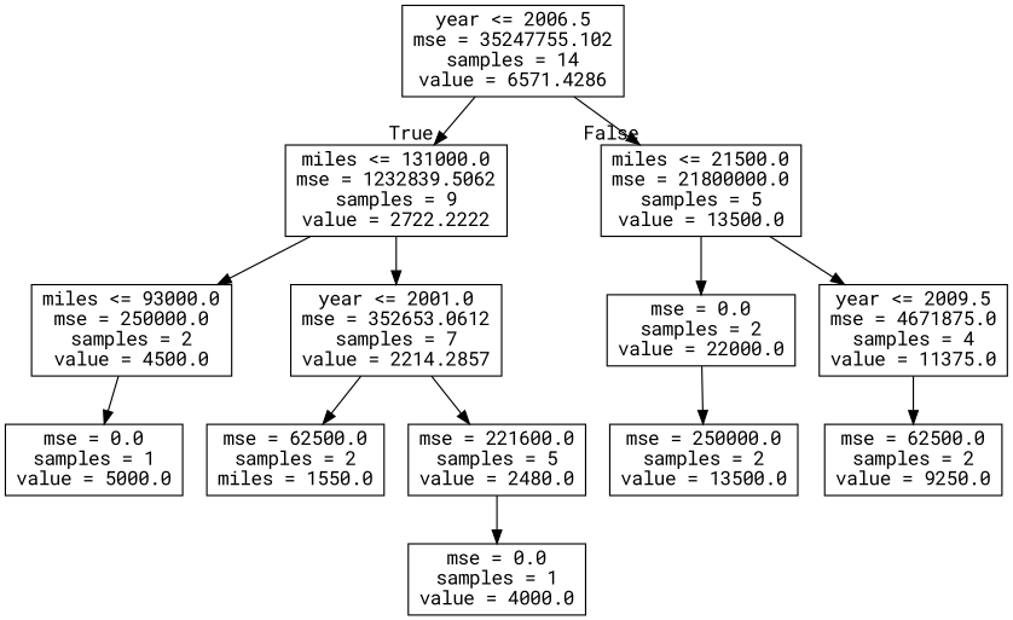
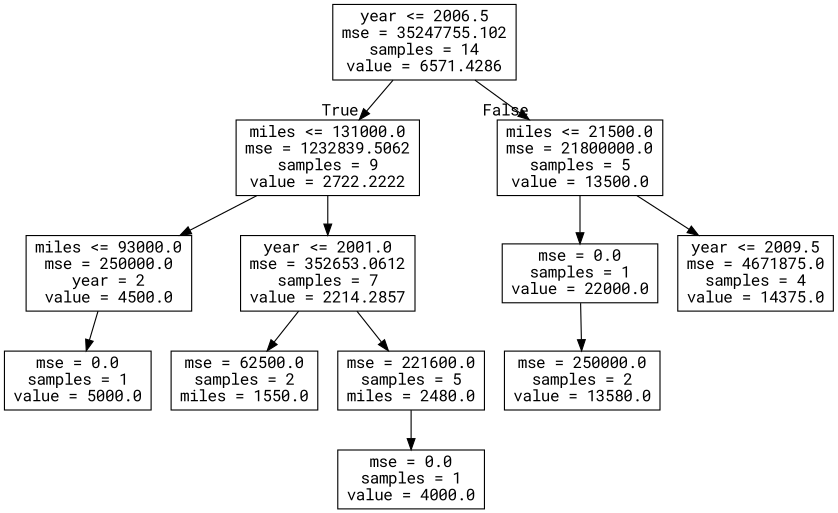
  digraph {
    fontname="Roboto Mono"
    node [fontname="Roboto Mono" shape=box]
    edge [fontname="Roboto Mono"]
    n1 [label="year <= 2006.5\nmse = 35247755.102\nsamples = 14\nvalue = 6571.4286"]
    n2 [label="miles <= 131000.0\nmse = 1232839.5062\nsamples = 9\nvalue = 2722.2222"]
    n3 [label="miles <= 21500.0\nmse = 21800000.0\nsamples = 5\nvalue = 13500.0"]
-   n4 [label="miles <= 93000.0\nmse = 250000.0\nsamples = 2\nvalue = 4500.0"]
+   n4 [label="miles <= 93000.0\nmse = 250000.0\nyear = 2\nvalue = 4500.0"]
    n5 [label="year <= 2001.0\nmse = 352653.0612\nsamples = 7\nvalue = 2214.2857"]
-   n6 [label="mse = 0.0\nsamples = 2\nvalue = 22000.0"]
-   n7 [label="year <= 2009.5\nmse = 4671875.0\nsamples = 4\nvalue = 11375.0"]
+   n6 [label="mse = 0.0\nsamples = 1\nvalue = 22000.0"]
+   n7 [label="year <= 2009.5\nmse = 4671875.0\nsamples = 4\nvalue = 14375.0"]
    n8 [label="mse = 0.0\nsamples = 1\nvalue = 5000.0"]
    n9 [label="mse = 62500.0\nsamples = 2\nmiles = 1550.0"]
-   n10 [label="mse = 221600.0\nsamples = 5\nvalue = 2480.0"]
+   n10 [label="mse = 221600.0\nsamples = 5\nmiles = 2480.0"]
    n11 [label="mse = 0.0\nsamples = 1\nvalue = 4000.0"]
-   n12 [label="mse = 250000.0\nsamples = 2\nvalue = 13500.0"]
-   n13 [label="mse = 62500.0\nsamples = 2\nvalue = 9250.0"]
+   n12 [label="mse = 250000.0\nsamples = 2\nvalue = 13580.0"]
    n1 -> n2 [headlabel=True labelangle=45 labeldistance=2.5]
    n1 -> n3 [headlabel=False labelangle=-45 labeldistance=2.5]
    n2 -> n4
    n2 -> n5
    n3 -> n6
    n3 -> n7
    n4 -> n8
    n5 -> n9
    n5 -> n10
    n6 -> n12
-   n7 -> n13
    n10 -> n11
  }
